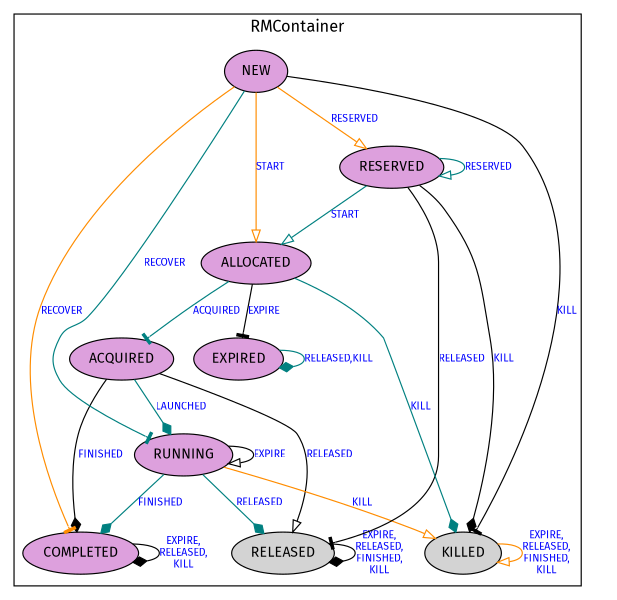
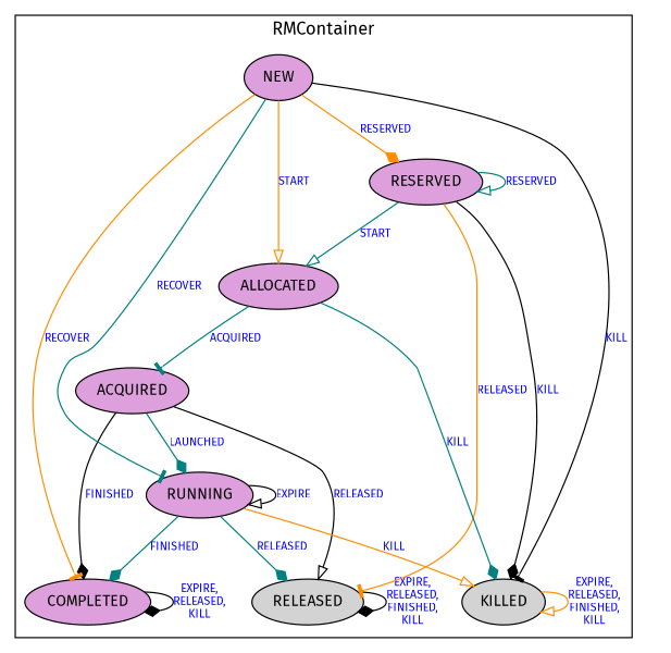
  digraph {
    fontname="Fira Sans"
    node [fillcolor=plum fontname="Fira Sans" fontsize=12 style=filled]
    edge [arrowhead=diamond color=black fontcolor=blue fontname="Fira Sans" fontsize=9]
    n1 [fillcolor=lightgrey label=RELEASED]
    n2 [label=ACQUIRED]
    n3 [label=RUNNING]
-   n4 [label=EXPIRED]
    n5 [label=COMPLETED]
    n6 [fillcolor=lightgrey label=KILLED]
    n7 [label=RESERVED]
    n8 [label=ALLOCATED]
    n9 [label=NEW]
    subgraph cluster_1 {
      label=RMContainer
      n1
      n2
      n3
-     n4
      n5
      n6
      n7
      n8
      n9
    }
    n1 -> n1 [label="EXPIRE,\nRELEASED,\nFINISHED,\nKILL"]
    n2 -> n1 [arrowhead=onormal label=RELEASED]
    n2 -> n3 [color=teal label=LAUNCHED]
    n2 -> n5 [label=FINISHED]
    n3 -> n1 [color=teal label=RELEASED]
    n3 -> n3 [arrowhead=onormal label=EXPIRE]
    n3 -> n5 [color=teal label=FINISHED]
    n3 -> n6 [arrowhead=onormal color=darkorange label=KILL]
-   n4 -> n4 [color=teal label="RELEASED,KILL"]
    n5 -> n5 [label="EXPIRE,\nRELEASED,\nKILL"]
    n6 -> n6 [arrowhead=onormal color=darkorange label="EXPIRE,\nRELEASED,\nFINISHED,\nKILL"]
-   n7 -> n1 [arrowhead=tee label=RELEASED]
+   n7 -> n1 [arrowhead=tee color=darkorange label=RELEASED]
    n7 -> n6 [label=KILL]
    n7 -> n7 [arrowhead=onormal color=teal label=RESERVED]
    n7 -> n8 [arrowhead=onormal color=teal label=START]
    n8 -> n2 [arrowhead=tee color=teal label=ACQUIRED]
-   n8 -> n4 [arrowhead=tee label=EXPIRE]
    n8 -> n6 [color=teal label=KILL]
    n9 -> n3 [arrowhead=tee color=teal label=RECOVER]
    n9 -> n5 [arrowhead=tee color=darkorange label=RECOVER]
    n9 -> n6 [arrowhead=tee label=KILL]
-   n9 -> n7 [arrowhead=onormal color=darkorange label=RESERVED]
+   n9 -> n7 [color=darkorange label=RESERVED]
    n9 -> n8 [arrowhead=onormal color=darkorange label=START]
  }
